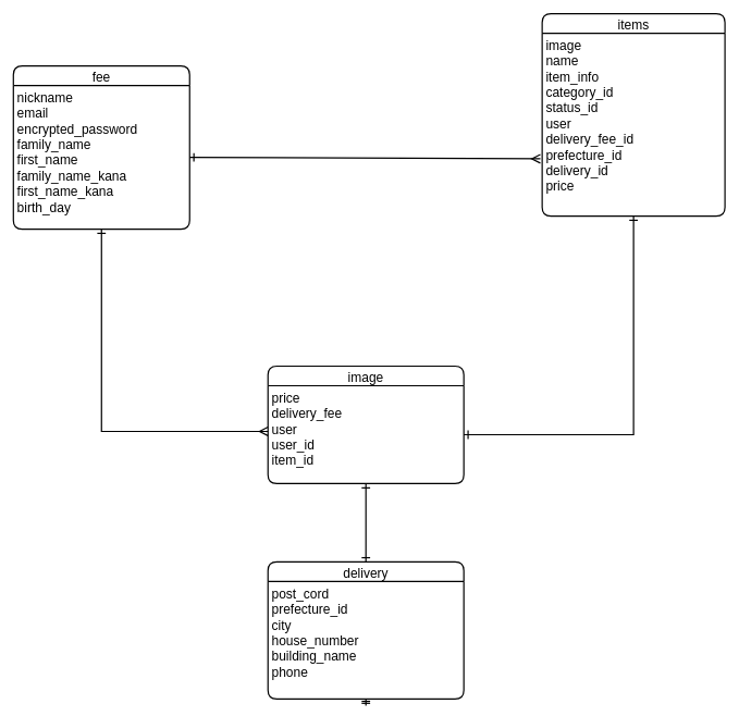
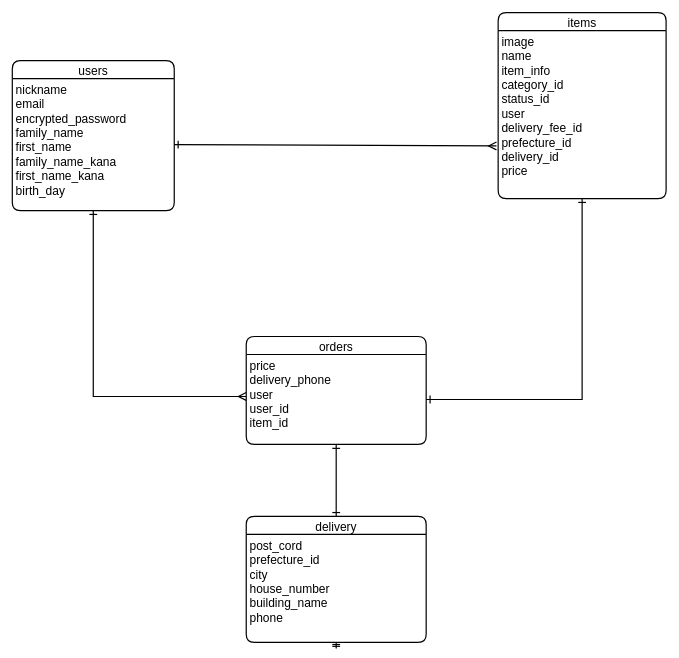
  <mxCell id="0" />
  <mxCell id="1" parent="0" />
- <mxCell id="2" value="fee" style="swimlane;childLayout=stackLayout;horizontal=1;startSize=30;horizontalStack=0;rounded=1;fontSize=20;fontStyle=0;strokeWidth=2;resizeParent=0;resizeLast=1;shadow=0;dashed=0;align=center;" parent="1" vertex="1"><mxGeometry x="20" y="100" width="270" height="250" as="geometry" /></mxCell>
+ <mxCell id="2" value="users" style="swimlane;childLayout=stackLayout;horizontal=1;startSize=30;horizontalStack=0;rounded=1;fontSize=20;fontStyle=0;strokeWidth=2;resizeParent=0;resizeLast=1;shadow=0;dashed=0;align=center;" parent="1" vertex="1"><mxGeometry x="20" y="100" width="270" height="250" as="geometry" /></mxCell>
  <mxCell id="3" value="nickname&#10;email&#10;encrypted_password&#10;family_name&#10;first_name&#10;family_name_kana&#10;first_name_kana&#10;birth_day" style="align=left;strokeColor=none;fillColor=none;spacingLeft=4;fontSize=20;verticalAlign=top;resizable=0;rotatable=0;part=1;" parent="2" vertex="1"><mxGeometry y="30" width="270" height="220" as="geometry" /></mxCell>
  <mxCell id="4" value="items" style="swimlane;childLayout=stackLayout;horizontal=1;startSize=30;horizontalStack=0;rounded=1;fontSize=20;fontStyle=0;strokeWidth=2;resizeParent=0;resizeLast=1;shadow=0;dashed=0;align=center;" parent="1" vertex="1"><mxGeometry x="830" y="20" width="280" height="310" as="geometry" /></mxCell>
  <mxCell id="5" value="image&#10;name&#10;item_info&#10;category_id&#10;status_id&#10;user&#10;delivery_fee_id&#10;prefecture_id&#10;delivery_id&#10;price" style="align=left;strokeColor=none;fillColor=none;spacingLeft=4;fontSize=20;verticalAlign=top;resizable=0;rotatable=0;part=1;" parent="4" vertex="1"><mxGeometry y="30" width="280" height="280" as="geometry" /></mxCell>
  <mxCell id="6" value="delivery" style="swimlane;childLayout=stackLayout;horizontal=1;startSize=30;horizontalStack=0;rounded=1;fontSize=20;fontStyle=0;strokeWidth=2;resizeParent=0;resizeLast=1;shadow=0;dashed=0;align=center;" parent="1" vertex="1"><mxGeometry x="410" y="860" width="300" height="210" as="geometry" /></mxCell>
  <mxCell id="7" value="post_cord&#10;prefecture_id&#10;city&#10;house_number&#10;building_name&#10;phone&#10;" style="align=left;strokeColor=none;fillColor=none;spacingLeft=4;fontSize=20;verticalAlign=top;resizable=0;rotatable=0;part=1;" parent="6" vertex="1"><mxGeometry y="30" width="300" height="180" as="geometry" /></mxCell>
  <mxCell id="8" style="edgeStyle=none;rounded=0;orthogonalLoop=1;jettySize=auto;html=1;exitX=0.5;exitY=1;exitDx=0;exitDy=0;fontSize=20;startArrow=ERone;startFill=0;endArrow=ERone;endFill=0;startSize=10;endSize=10;sourcePerimeterSpacing=10;targetPerimeterSpacing=10;strokeWidth=2;" parent="6" source="7" target="7" edge="1"><mxGeometry relative="1" as="geometry" /></mxCell>
- <mxCell id="9" value="image" style="swimlane;childLayout=stackLayout;horizontal=1;startSize=30;horizontalStack=0;rounded=1;fontSize=20;fontStyle=0;strokeWidth=2;resizeParent=0;resizeLast=1;shadow=0;dashed=0;align=center;" parent="1" vertex="1"><mxGeometry x="410" y="560" width="300" height="180" as="geometry" /></mxCell>
- <mxCell id="10" value="price&#10;delivery_fee&#10;user&#10;user_id&#10;item_id" style="align=left;strokeColor=none;fillColor=none;spacingLeft=4;fontSize=20;verticalAlign=top;resizable=0;rotatable=0;part=1;" parent="9" vertex="1"><mxGeometry y="30" width="300" height="150" as="geometry" /></mxCell>
+ <mxCell id="9" value="orders" style="swimlane;childLayout=stackLayout;horizontal=1;startSize=30;horizontalStack=0;rounded=1;fontSize=20;fontStyle=0;strokeWidth=2;resizeParent=0;resizeLast=1;shadow=0;dashed=0;align=center;" parent="1" vertex="1"><mxGeometry x="410" y="560" width="300" height="180" as="geometry" /></mxCell>
+ <mxCell id="10" value="price&#10;delivery_phone&#10;user&#10;user_id&#10;item_id" style="align=left;strokeColor=none;fillColor=none;spacingLeft=4;fontSize=20;verticalAlign=top;resizable=0;rotatable=0;part=1;" parent="9" vertex="1"><mxGeometry y="30" width="300" height="150" as="geometry" /></mxCell>
  <mxCell id="11" style="edgeStyle=orthogonalEdgeStyle;rounded=0;orthogonalLoop=1;jettySize=auto;html=1;fontSize=20;startArrow=ERmany;startFill=0;endArrow=ERone;endFill=0;startSize=10;endSize=10;sourcePerimeterSpacing=10;targetPerimeterSpacing=10;strokeWidth=2;entryX=0.5;entryY=1;entryDx=0;entryDy=0;" parent="1" target="3" edge="1"><mxGeometry relative="1" as="geometry"><mxPoint x="150" y="700" as="targetPoint" /><Array as="points"><mxPoint x="155" y="660" /></Array><mxPoint x="410" y="660" as="sourcePoint" /></mxGeometry></mxCell>
  <mxCell id="12" style="rounded=0;orthogonalLoop=1;jettySize=auto;html=1;exitX=1;exitY=0.5;exitDx=0;exitDy=0;entryX=-0.01;entryY=0.687;entryDx=0;entryDy=0;entryPerimeter=0;fontSize=20;startArrow=ERone;startFill=0;endArrow=ERmany;endFill=0;startSize=10;endSize=10;sourcePerimeterSpacing=10;targetPerimeterSpacing=10;strokeWidth=2;" parent="1" source="3" target="5" edge="1"><mxGeometry relative="1" as="geometry" /></mxCell>
  <mxCell id="13" style="edgeStyle=none;rounded=0;orthogonalLoop=1;jettySize=auto;html=1;exitX=0.5;exitY=1;exitDx=0;exitDy=0;entryX=0.5;entryY=0;entryDx=0;entryDy=0;fontSize=20;startArrow=ERone;startFill=0;endArrow=ERone;endFill=0;startSize=10;endSize=10;sourcePerimeterSpacing=10;targetPerimeterSpacing=10;strokeWidth=2;" parent="1" source="10" target="6" edge="1"><mxGeometry relative="1" as="geometry" /></mxCell>
  <mxCell id="14" style="edgeStyle=orthogonalEdgeStyle;rounded=0;orthogonalLoop=1;jettySize=auto;html=1;fontSize=20;startArrow=ERone;startFill=0;endArrow=ERone;endFill=0;startSize=10;endSize=10;sourcePerimeterSpacing=10;targetPerimeterSpacing=10;strokeWidth=2;exitX=1;exitY=0.5;exitDx=0;exitDy=0;entryX=0.5;entryY=1;entryDx=0;entryDy=0;" parent="1" source="10" edge="1" target="5"><mxGeometry relative="1" as="geometry"><mxPoint x="970" y="390" as="targetPoint" /></mxGeometry></mxCell>
